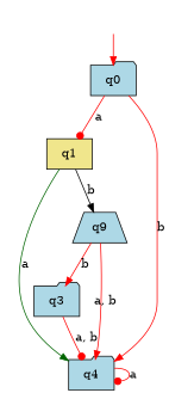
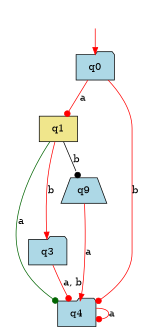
  digraph {
    node [fillcolor=lightblue shape=folder style=filled]
    edge [arrowhead=dot color=red]
    q1 [fillcolor=khaki shape=box]
    n2 [label=q9 shape=trapezium]
    q4
    q3
    q0
    _nil [style=invis fillcolor="" shape=""]
-   q1 -> n2 [arrowhead=normal color=black label=b]
-   q1 -> q4 [arrowhead=normal color=darkgreen label=a]
-   n2 -> q4 [arrowhead=normal label="a, b"]
-   n2 -> q3 [arrowhead=normal label=b]
+   q1 -> n2 [color=black label=b]
+   q1 -> q4 [color=darkgreen label=a]
+   n2 -> q4 [arrowhead=normal label=a]
+   q1 -> q3 [arrowhead=normal label=b]
    q4 -> q4 [label=a]
    q3 -> q4 [label="a, b"]
    q0 -> q1 [label=a]
-   q0 -> q4 [arrowhead=normal label=b]
+   q0 -> q4 [label=b]
    _nil -> q0 [arrowhead=normal]
  }
